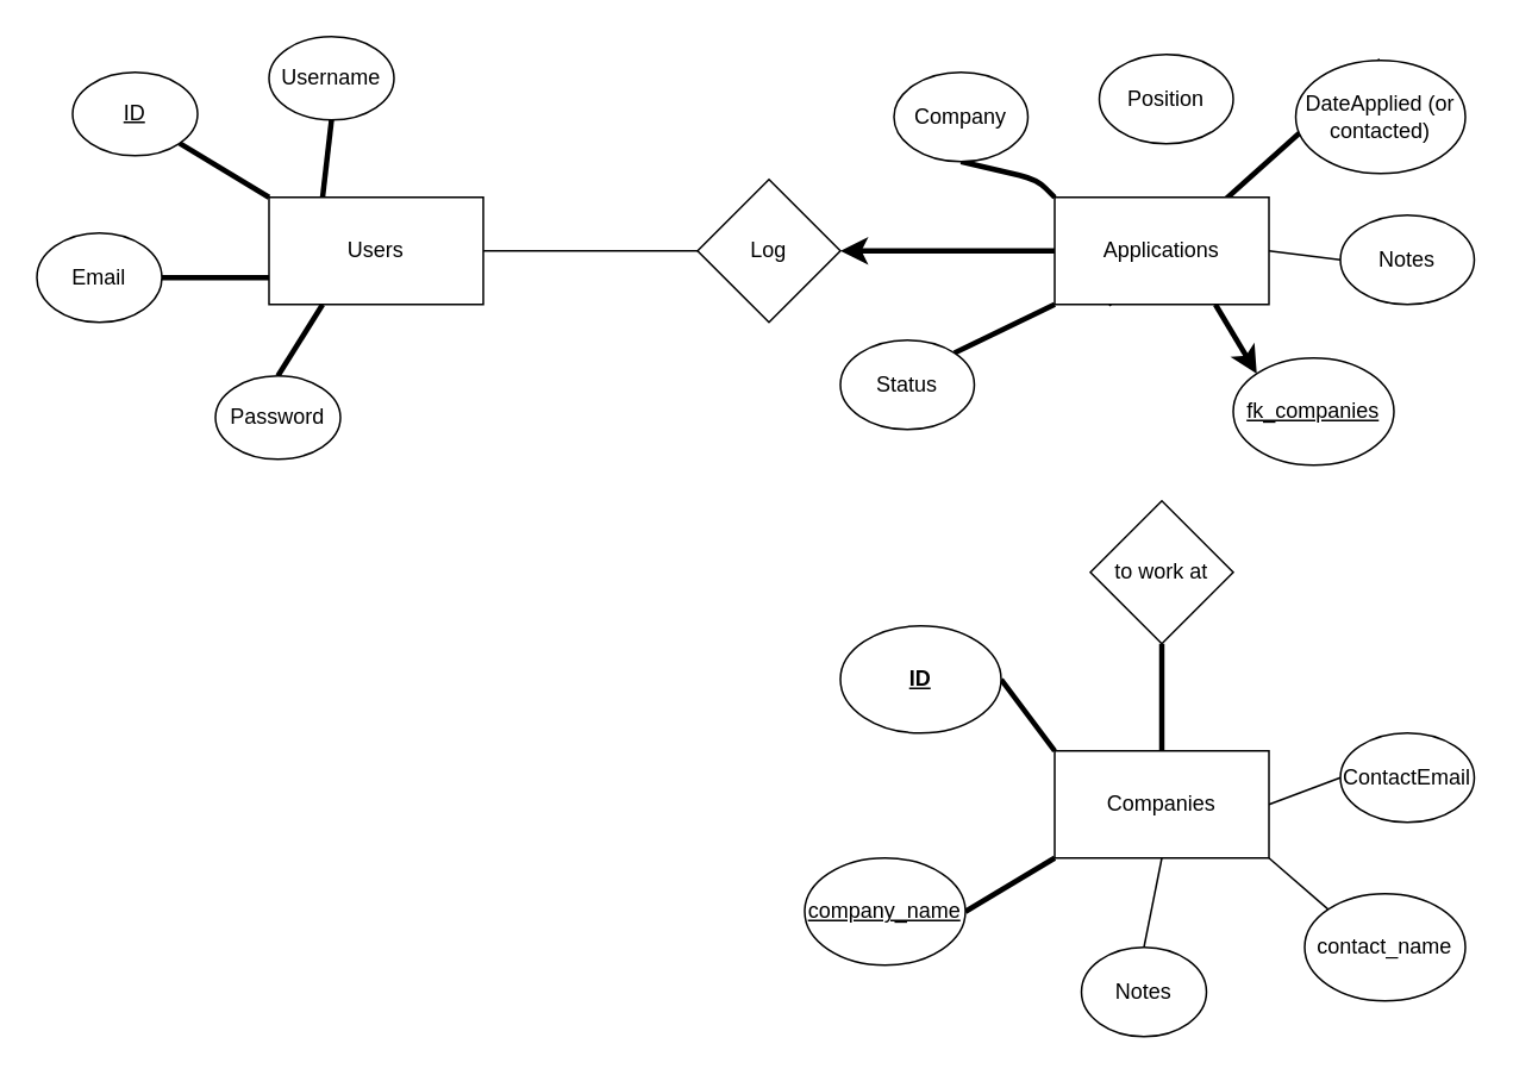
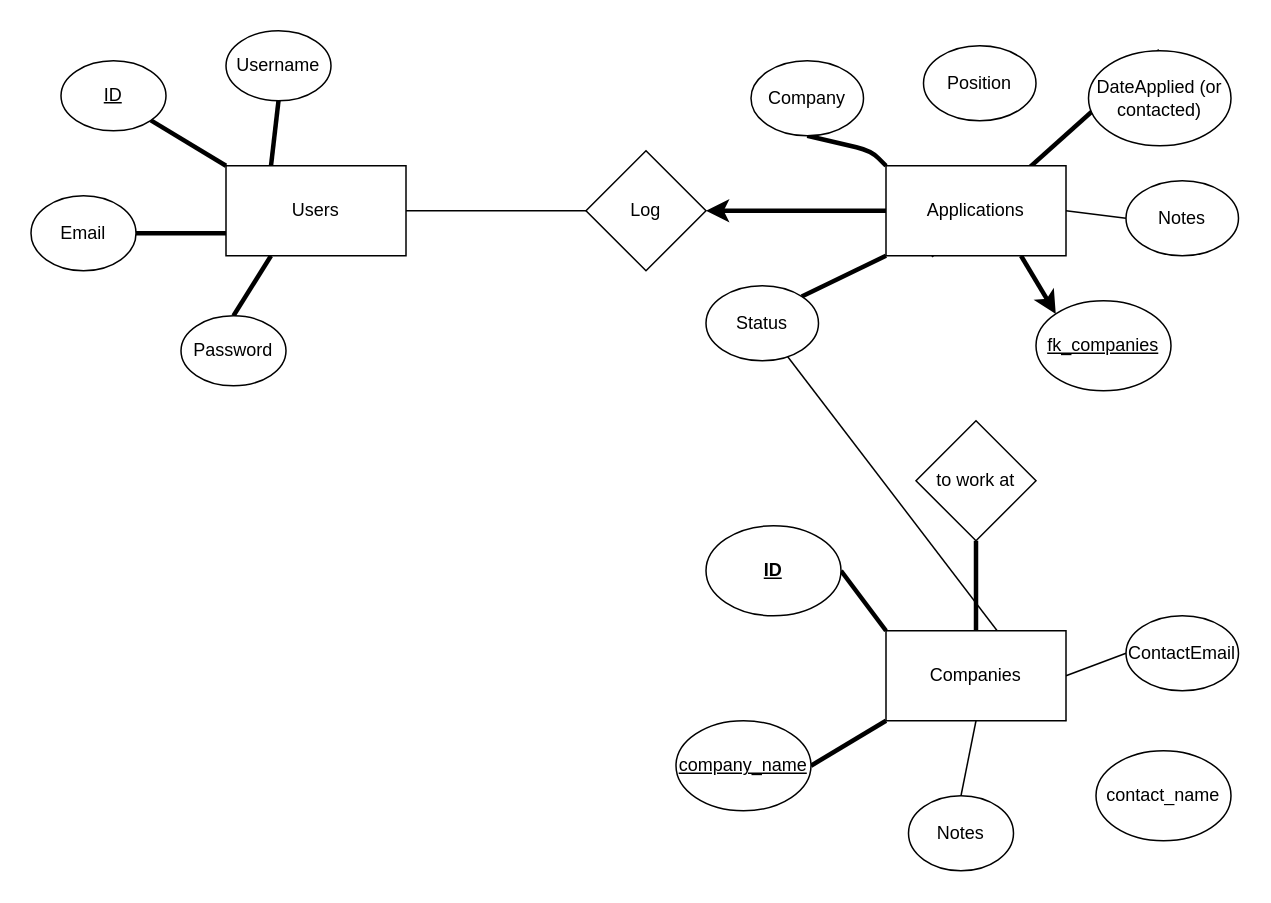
  <mxCell id="0" />
  <mxCell id="1" parent="0" />
  <mxCell id="2" style="html=1;exitX=0.25;exitY=0;exitDx=0;exitDy=0;entryX=0.5;entryY=1;entryDx=0;entryDy=0;strokeWidth=3;endArrow=none;endFill=0;" edge="1" parent="1" source="7" target="8"><mxGeometry relative="1" as="geometry" /></mxCell>
  <mxCell id="3" style="edgeStyle=none;html=1;exitX=0;exitY=0;exitDx=0;exitDy=0;entryX=1;entryY=1;entryDx=0;entryDy=0;strokeWidth=3;endArrow=none;endFill=0;" edge="1" parent="1" source="7" target="9"><mxGeometry relative="1" as="geometry" /></mxCell>
  <mxCell id="4" style="edgeStyle=none;html=1;exitX=0;exitY=0.75;exitDx=0;exitDy=0;entryX=1;entryY=0.5;entryDx=0;entryDy=0;strokeWidth=3;endArrow=none;endFill=0;" edge="1" parent="1" source="7" target="10"><mxGeometry relative="1" as="geometry" /></mxCell>
  <mxCell id="5" style="edgeStyle=none;html=1;exitX=0.25;exitY=1;exitDx=0;exitDy=0;entryX=0.5;entryY=0;entryDx=0;entryDy=0;strokeWidth=3;endArrow=none;endFill=0;" edge="1" parent="1" source="7" target="11"><mxGeometry relative="1" as="geometry" /></mxCell>
  <mxCell id="6" style="edgeStyle=none;html=1;exitX=1;exitY=0.5;exitDx=0;exitDy=0;entryX=0;entryY=0.5;entryDx=0;entryDy=0;strokeWidth=1;endArrow=none;endFill=0;" edge="1" parent="1" source="7" target="19"><mxGeometry relative="1" as="geometry" /></mxCell>
  <mxCell id="7" value="Users" style="rounded=0;whiteSpace=wrap;html=1;" vertex="1" parent="1"><mxGeometry x="150" y="110" width="120" height="60" as="geometry" /></mxCell>
  <mxCell id="8" value="Username" style="ellipse;whiteSpace=wrap;html=1;" vertex="1" parent="1"><mxGeometry x="150" y="20" width="70" height="46.67" as="geometry" /></mxCell>
  <mxCell id="9" value="&lt;u&gt;ID&lt;/u&gt;" style="ellipse;whiteSpace=wrap;html=1;" vertex="1" parent="1"><mxGeometry x="40" y="40" width="70" height="46.67" as="geometry" /></mxCell>
  <mxCell id="10" value="Email" style="ellipse;whiteSpace=wrap;html=1;" vertex="1" parent="1"><mxGeometry x="20" y="130" width="70" height="50" as="geometry" /></mxCell>
  <mxCell id="11" value="Password" style="ellipse;whiteSpace=wrap;html=1;" vertex="1" parent="1"><mxGeometry x="120" y="210" width="70" height="46.67" as="geometry" /></mxCell>
  <mxCell id="12" style="edgeStyle=none;html=1;exitX=0;exitY=0.5;exitDx=0;exitDy=0;entryX=1;entryY=0.5;entryDx=0;entryDy=0;strokeWidth=3;endArrow=classic;endFill=1;" edge="1" parent="1" source="18" target="19"><mxGeometry relative="1" as="geometry" /></mxCell>
  <mxCell id="13" style="edgeStyle=none;html=1;exitX=0;exitY=0;exitDx=0;exitDy=0;entryX=0.5;entryY=1;entryDx=0;entryDy=0;strokeWidth=3;endArrow=none;endFill=0;" edge="1" parent="1" source="18" target="20"><mxGeometry relative="1" as="geometry"><Array as="points"><mxPoint x="580" y="100" /></Array></mxGeometry></mxCell>
  <mxCell id="14" style="edgeStyle=none;html=1;exitX=1;exitY=0.5;exitDx=0;exitDy=0;entryX=0;entryY=0.5;entryDx=0;entryDy=0;strokeWidth=1;endArrow=none;endFill=0;" edge="1" parent="1" source="18" target="24"><mxGeometry relative="1" as="geometry" /></mxCell>
  <mxCell id="15" style="edgeStyle=none;html=1;exitX=0.25;exitY=1;exitDx=0;exitDy=0;entryX=0.5;entryY=0;entryDx=0;entryDy=0;strokeWidth=3;endArrow=none;endFill=0;" edge="1" parent="1" source="18" target="23"><mxGeometry relative="1" as="geometry" /></mxCell>
  <mxCell id="16" style="edgeStyle=none;html=1;exitX=0;exitY=1;exitDx=0;exitDy=0;entryX=1;entryY=0;entryDx=0;entryDy=0;strokeWidth=3;endArrow=none;endFill=0;" edge="1" parent="1" source="18" target="25"><mxGeometry relative="1" as="geometry" /></mxCell>
  <mxCell id="17" style="edgeStyle=none;html=1;exitX=0.75;exitY=1;exitDx=0;exitDy=0;entryX=0;entryY=0;entryDx=0;entryDy=0;strokeWidth=3;endArrow=classic;endFill=1;endSize=6;" edge="1" parent="1" source="18" target="38"><mxGeometry relative="1" as="geometry" /></mxCell>
  <mxCell id="18" value="Applications" style="rounded=0;whiteSpace=wrap;html=1;" vertex="1" parent="1"><mxGeometry x="590" y="110" width="120" height="60" as="geometry" /></mxCell>
  <mxCell id="19" value="Log" style="rhombus;whiteSpace=wrap;html=1;" vertex="1" parent="1"><mxGeometry x="390" y="100" width="80" height="80" as="geometry" /></mxCell>
  <mxCell id="20" value="Company" style="ellipse;whiteSpace=wrap;html=1;" vertex="1" parent="1"><mxGeometry x="500" y="40" width="75" height="50" as="geometry" /></mxCell>
  <mxCell id="21" value="Position" style="ellipse;whiteSpace=wrap;html=1;" vertex="1" parent="1"><mxGeometry x="615" y="30" width="75" height="50" as="geometry" /></mxCell>
  <mxCell id="22" value="ContactEmail" style="ellipse;whiteSpace=wrap;html=1;" vertex="1" parent="1"><mxGeometry x="750" y="410" width="75" height="50" as="geometry" /></mxCell>
  <mxCell id="23" value="DateApplied (or contacted)" style="ellipse;whiteSpace=wrap;html=1;" vertex="1" parent="1"><mxGeometry x="725" y="33.34" width="95" height="63.33" as="geometry" /></mxCell>
  <mxCell id="24" value="Notes" style="ellipse;whiteSpace=wrap;html=1;" vertex="1" parent="1"><mxGeometry x="750" y="120" width="75" height="50" as="geometry" /></mxCell>
  <mxCell id="25" value="Status" style="ellipse;whiteSpace=wrap;html=1;" vertex="1" parent="1"><mxGeometry x="470" y="190" width="75" height="50" as="geometry" /></mxCell>
  <mxCell id="26" style="edgeStyle=none;html=1;exitX=0;exitY=0;exitDx=0;exitDy=0;entryX=1;entryY=0.5;entryDx=0;entryDy=0;strokeWidth=3;endArrow=none;endFill=0;" edge="1" parent="1" source="32" target="33"><mxGeometry relative="1" as="geometry" /></mxCell>
  <mxCell id="27" style="edgeStyle=none;html=1;exitX=0;exitY=1;exitDx=0;exitDy=0;entryX=1;entryY=0.5;entryDx=0;entryDy=0;strokeWidth=3;endArrow=none;endFill=0;" edge="1" parent="1" source="32" target="34"><mxGeometry relative="1" as="geometry" /></mxCell>
  <mxCell id="28" style="edgeStyle=none;html=1;exitX=0.5;exitY=0;exitDx=0;exitDy=0;entryX=0.5;entryY=1;entryDx=0;entryDy=0;strokeWidth=3;endArrow=none;endFill=0;endSize=6;" edge="1" parent="1" source="32" target="35"><mxGeometry relative="1" as="geometry" /></mxCell>
  <mxCell id="29" style="edgeStyle=none;html=1;exitX=1;exitY=0.5;exitDx=0;exitDy=0;entryX=0;entryY=0.5;entryDx=0;entryDy=0;strokeWidth=1;endArrow=none;endFill=0;endSize=6;" edge="1" parent="1" source="32" target="22"><mxGeometry relative="1" as="geometry" /></mxCell>
- <mxCell id="30" style="edgeStyle=none;html=1;exitX=1;exitY=1;exitDx=0;exitDy=0;entryX=0;entryY=0;entryDx=0;entryDy=0;strokeWidth=1;endArrow=none;endFill=0;endSize=6;" edge="1" parent="1" source="32" target="36"><mxGeometry relative="1" as="geometry" /></mxCell>
+ <mxCell id="30" style="edgeStyle=none;html=1;exitX=1;exitY=1;exitDx=0;exitDy=0;strokeWidth=1;endArrow=none;endFill=0;endSize=6;" edge="1" parent="1" source="32" target="25"><mxGeometry relative="1" as="geometry" /></mxCell>
  <mxCell id="31" style="edgeStyle=none;html=1;exitX=0.5;exitY=1;exitDx=0;exitDy=0;entryX=0.5;entryY=0;entryDx=0;entryDy=0;strokeWidth=1;endArrow=none;endFill=0;endSize=6;" edge="1" parent="1" source="32" target="37"><mxGeometry relative="1" as="geometry" /></mxCell>
  <mxCell id="32" value="Companies" style="rounded=0;whiteSpace=wrap;html=1;" vertex="1" parent="1"><mxGeometry x="590" y="420" width="120" height="60" as="geometry" /></mxCell>
  <mxCell id="33" value="&lt;b&gt;&lt;u&gt;ID&lt;/u&gt;&lt;/b&gt;" style="ellipse;whiteSpace=wrap;html=1;" vertex="1" parent="1"><mxGeometry x="470" y="350" width="90" height="60" as="geometry" /></mxCell>
  <mxCell id="34" value="&lt;u&gt;company_name&lt;/u&gt;" style="ellipse;whiteSpace=wrap;html=1;" vertex="1" parent="1"><mxGeometry x="450" y="480" width="90" height="60" as="geometry" /></mxCell>
  <mxCell id="35" value="to work at" style="rhombus;whiteSpace=wrap;html=1;" vertex="1" parent="1"><mxGeometry x="610" y="280" width="80" height="80" as="geometry" /></mxCell>
  <mxCell id="36" value="contact_name" style="ellipse;whiteSpace=wrap;html=1;" vertex="1" parent="1"><mxGeometry x="730" y="500" width="90" height="60" as="geometry" /></mxCell>
  <mxCell id="37" value="Notes" style="ellipse;whiteSpace=wrap;html=1;" vertex="1" parent="1"><mxGeometry x="605" y="530" width="70" height="50" as="geometry" /></mxCell>
  <mxCell id="38" value="&lt;u&gt;fk_companies&lt;/u&gt;" style="ellipse;whiteSpace=wrap;html=1;" vertex="1" parent="1"><mxGeometry x="690" y="200" width="90" height="60" as="geometry" /></mxCell>
